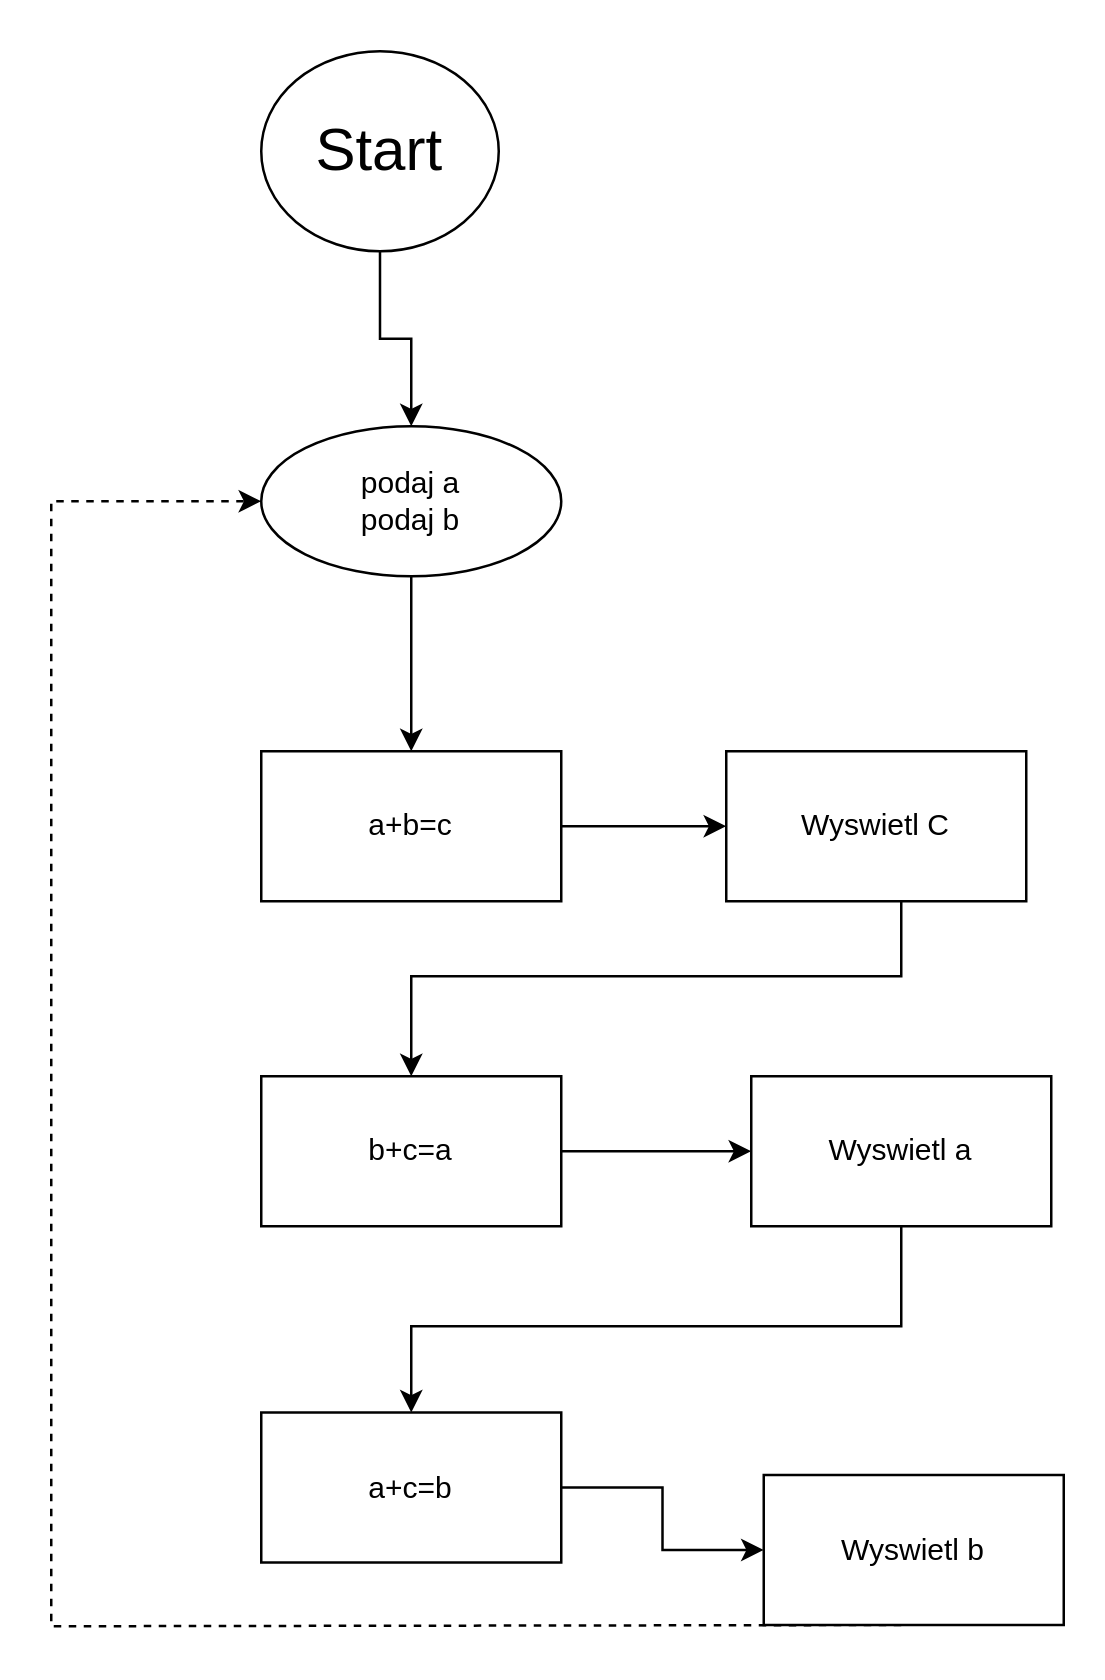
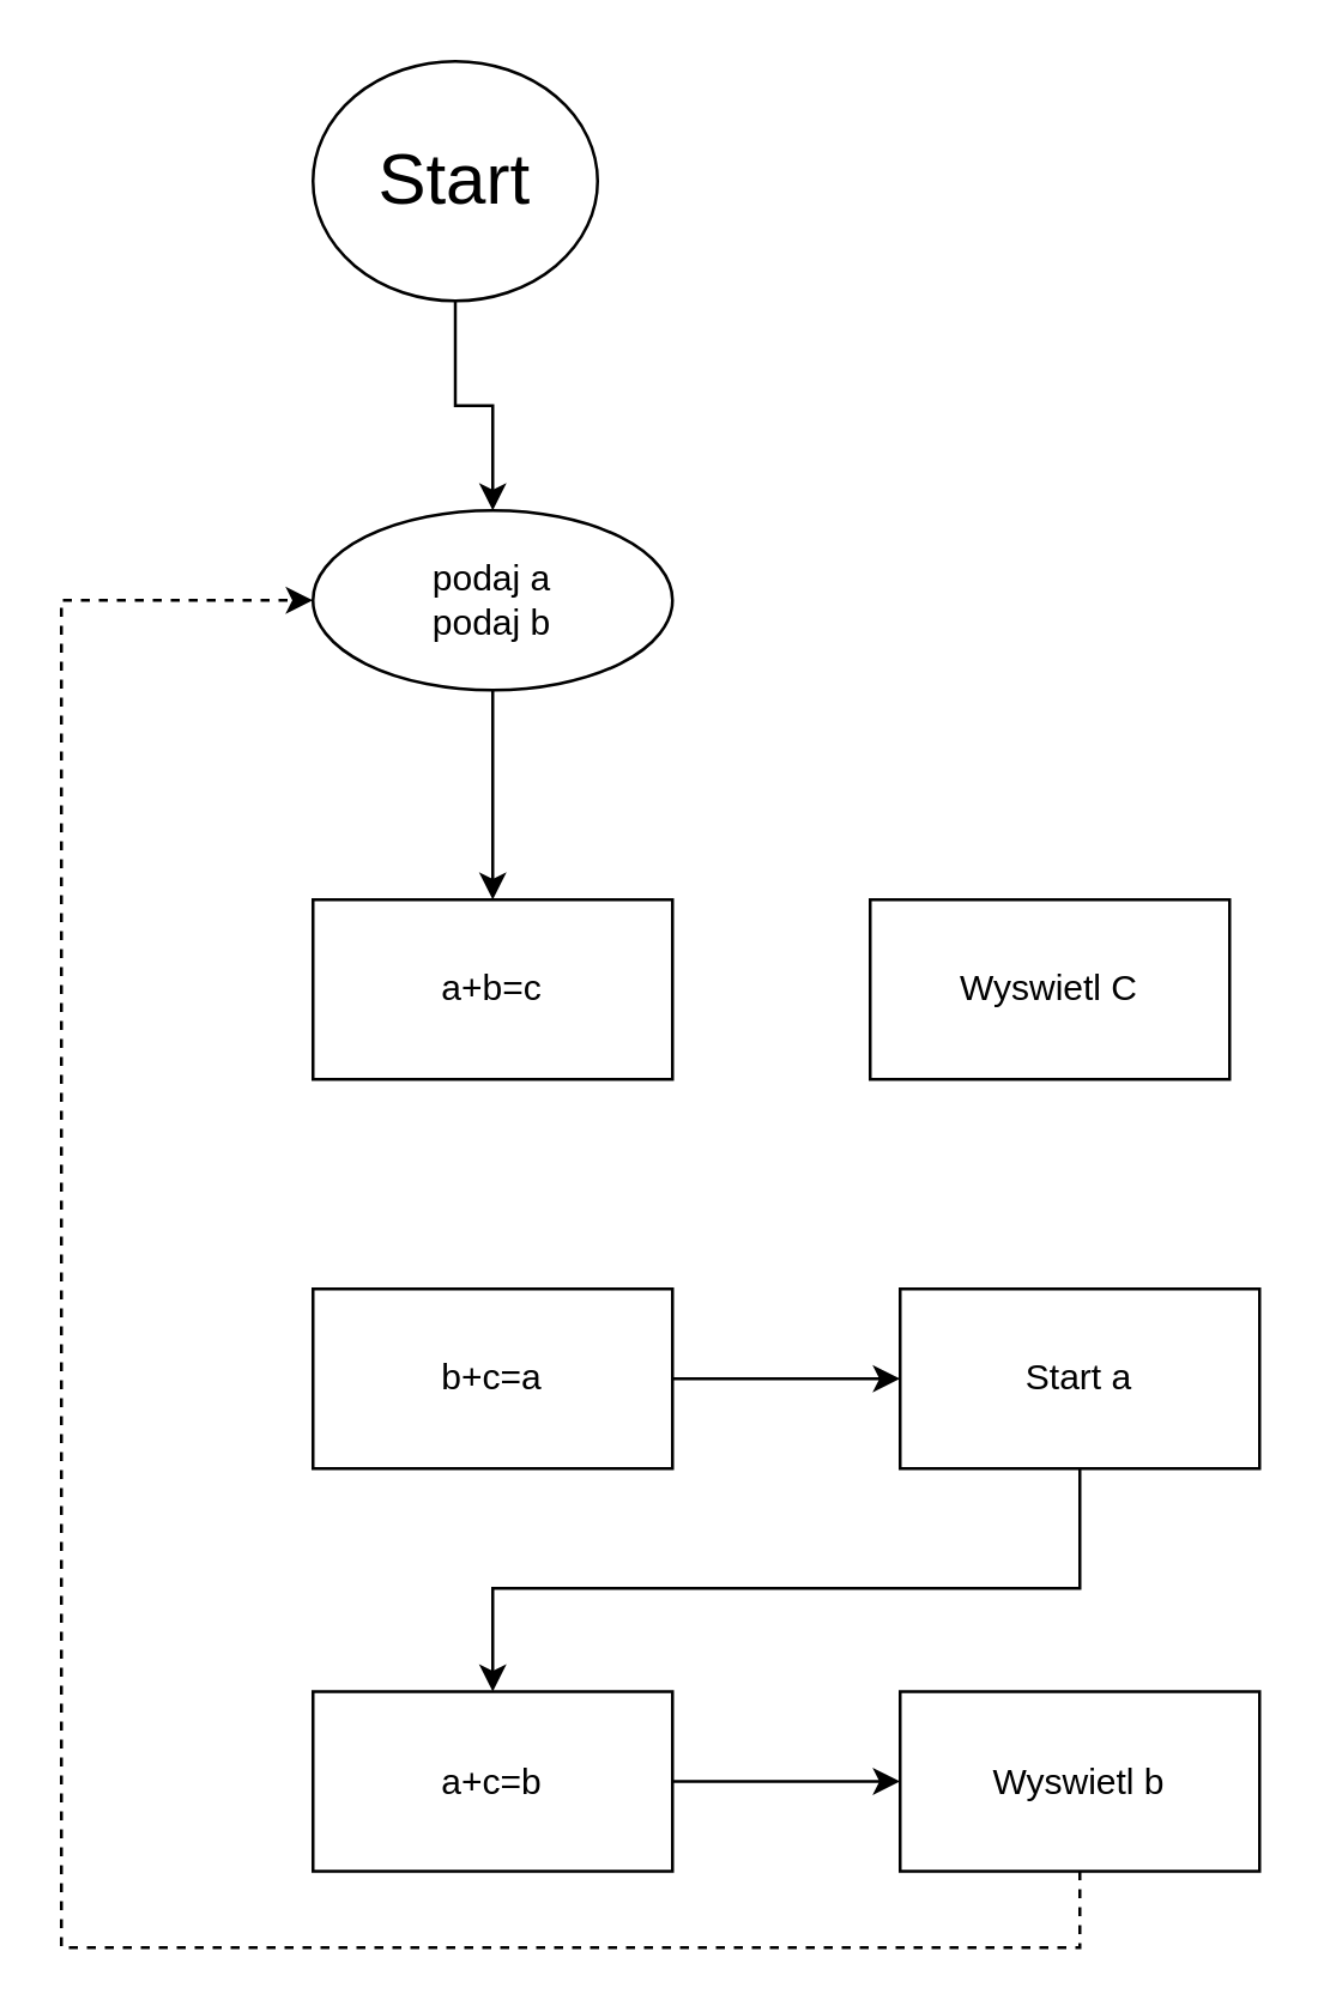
  <mxCell id="0" />
  <mxCell id="1" parent="0" />
  <mxCell id="2" style="edgeStyle=orthogonalEdgeStyle;rounded=0;orthogonalLoop=1;jettySize=auto;html=1;entryX=0.5;entryY=0;entryDx=0;entryDy=0;" edge="1" parent="1" source="3" target="5"><mxGeometry relative="1" as="geometry" /></mxCell>
  <mxCell id="3" value="&lt;font style=&quot;font-size: 24px;&quot;&gt;Start&lt;/font&gt;" style="ellipse;whiteSpace=wrap;html=1;" vertex="1" parent="1"><mxGeometry x="104" y="20" width="95" height="80" as="geometry" /></mxCell>
  <mxCell id="4" style="edgeStyle=orthogonalEdgeStyle;rounded=0;orthogonalLoop=1;jettySize=auto;html=1;entryX=0.5;entryY=0;entryDx=0;entryDy=0;" edge="1" parent="1" source="5" target="7"><mxGeometry relative="1" as="geometry" /></mxCell>
  <mxCell id="5" value="&lt;div&gt;podaj a&lt;/div&gt;&lt;div&gt;podaj b&lt;br&gt;&lt;/div&gt;" style="ellipse;whiteSpace=wrap;html=1;" vertex="1" parent="1"><mxGeometry x="104" y="170" width="120" height="60" as="geometry" /></mxCell>
- <mxCell id="6" style="edgeStyle=orthogonalEdgeStyle;rounded=0;orthogonalLoop=1;jettySize=auto;html=1;entryX=0;entryY=0.5;entryDx=0;entryDy=0;" edge="1" parent="1" source="7" target="13"><mxGeometry relative="1" as="geometry" /></mxCell>
  <mxCell id="7" value="a+b=c" style="rounded=0;whiteSpace=wrap;html=1;" vertex="1" parent="1"><mxGeometry x="104" y="300" width="120" height="60" as="geometry" /></mxCell>
  <mxCell id="8" style="edgeStyle=orthogonalEdgeStyle;rounded=0;orthogonalLoop=1;jettySize=auto;html=1;entryX=0;entryY=0.5;entryDx=0;entryDy=0;" edge="1" parent="1" source="9" target="15"><mxGeometry relative="1" as="geometry" /></mxCell>
  <mxCell id="9" value="b+c=a" style="rounded=0;whiteSpace=wrap;html=1;" vertex="1" parent="1"><mxGeometry x="104" y="430" width="120" height="60" as="geometry" /></mxCell>
  <mxCell id="10" style="edgeStyle=orthogonalEdgeStyle;rounded=0;orthogonalLoop=1;jettySize=auto;html=1;entryX=0;entryY=0.5;entryDx=0;entryDy=0;" edge="1" parent="1" source="11" target="17"><mxGeometry relative="1" as="geometry" /></mxCell>
  <mxCell id="11" value="a+c=b" style="rounded=0;whiteSpace=wrap;html=1;" vertex="1" parent="1"><mxGeometry x="104" y="564.5" width="120" height="60" as="geometry" /></mxCell>
- <mxCell id="12" style="edgeStyle=orthogonalEdgeStyle;rounded=0;orthogonalLoop=1;jettySize=auto;html=1;entryX=0.5;entryY=0;entryDx=0;entryDy=0;" edge="1" parent="1" source="13" target="9"><mxGeometry relative="1" as="geometry"><Array as="points"><mxPoint x="360" y="390" /><mxPoint x="164" y="390" /></Array></mxGeometry></mxCell>
  <mxCell id="13" value="Wyswietl C" style="rounded=0;whiteSpace=wrap;html=1;" vertex="1" parent="1"><mxGeometry x="290" y="300" width="120" height="60" as="geometry" /></mxCell>
  <mxCell id="14" style="edgeStyle=orthogonalEdgeStyle;rounded=0;orthogonalLoop=1;jettySize=auto;html=1;entryX=0.5;entryY=0;entryDx=0;entryDy=0;" edge="1" parent="1" source="15" target="11"><mxGeometry relative="1" as="geometry"><Array as="points"><mxPoint x="360" y="530" /><mxPoint x="164" y="530" /></Array></mxGeometry></mxCell>
- <mxCell id="15" value="Wyswietl a" style="rounded=0;whiteSpace=wrap;html=1;" vertex="1" parent="1"><mxGeometry x="300" y="430" width="120" height="60" as="geometry" /></mxCell>
+ <mxCell id="15" value="Start a" style="rounded=0;whiteSpace=wrap;html=1;" vertex="1" parent="1"><mxGeometry x="300" y="430" width="120" height="60" as="geometry" /></mxCell>
  <mxCell id="16" style="edgeStyle=orthogonalEdgeStyle;rounded=0;orthogonalLoop=1;jettySize=auto;html=1;entryX=0;entryY=0.5;entryDx=0;entryDy=0;dashed=1;" edge="1" parent="1" source="17" target="5"><mxGeometry relative="1" as="geometry"><Array as="points"><mxPoint x="360" y="650" /><mxPoint x="20" y="650" /><mxPoint x="20" y="200" /></Array></mxGeometry></mxCell>
- <mxCell id="17" value="Wyswietl b" style="rounded=0;whiteSpace=wrap;html=1;" vertex="1" parent="1"><mxGeometry x="305" y="589.5" width="120" height="60" as="geometry" /></mxCell>
+ <mxCell id="17" value="Wyswietl b" style="rounded=0;whiteSpace=wrap;html=1;" vertex="1" parent="1"><mxGeometry x="300" y="564.5" width="120" height="60" as="geometry" /></mxCell>
